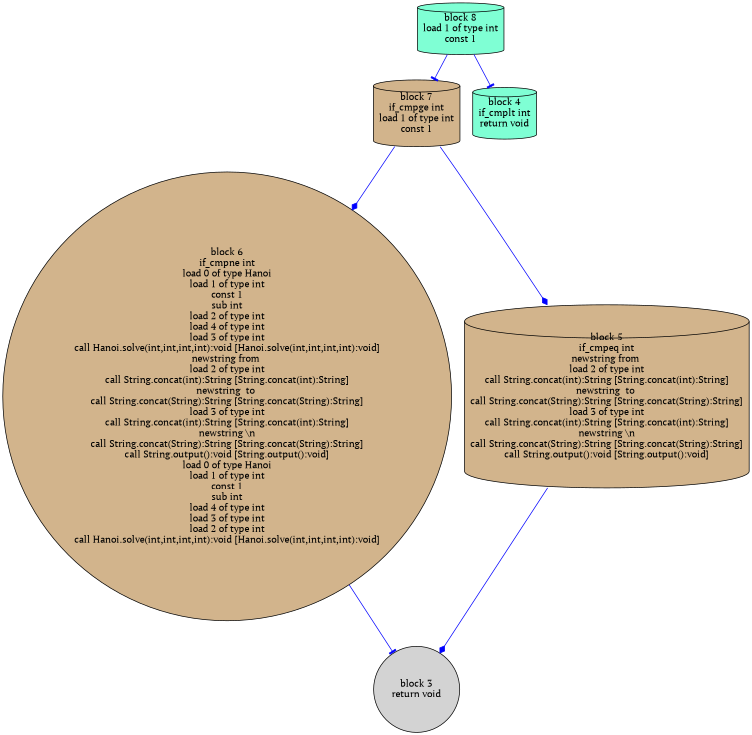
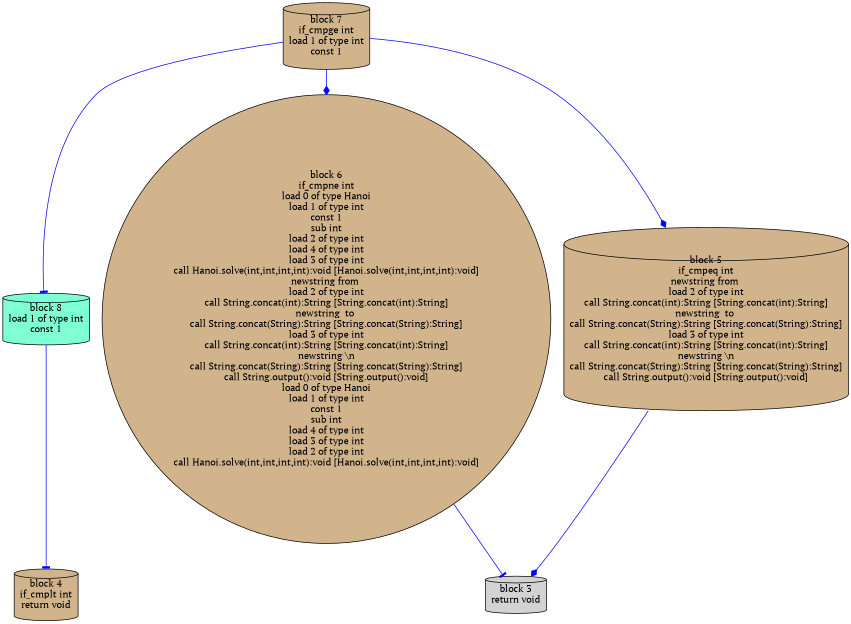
  digraph {
    fontname="PT Serif"
    node [fillcolor=tan fontname="PT Serif" shape=cylinder style=filled]
    edge [arrowhead=tee color=blue fontname="PT Serif" fontsize=8]
    n1 [fillcolor=aquamarine label="block 8\nload 1 of type int\nconst 1"]
    n2 [label="block 7\nif_cmpge int\nload 1 of type int\nconst 1"]
-   n3 [fillcolor=aquamarine label="block 4\nif_cmplt int\nreturn void"]
+   n3 [label="block 4\nif_cmplt int\nreturn void"]
    n4 [label="block 6\nif_cmpne int\nload 0 of type Hanoi\nload 1 of type int\nconst 1\nsub int\nload 2 of type int\nload 4 of type int\nload 3 of type int\ncall Hanoi.solve(int,int,int,int):void [Hanoi.solve(int,int,int,int):void]\nnewstring from \nload 2 of type int\ncall String.concat(int):String [String.concat(int):String]\nnewstring  to \ncall String.concat(String):String [String.concat(String):String]\nload 3 of type int\ncall String.concat(int):String [String.concat(int):String]\nnewstring \\n\ncall String.concat(String):String [String.concat(String):String]\ncall String.output():void [String.output():void]\nload 0 of type Hanoi\nload 1 of type int\nconst 1\nsub int\nload 4 of type int\nload 3 of type int\nload 2 of type int\ncall Hanoi.solve(int,int,int,int):void [Hanoi.solve(int,int,int,int):void]" shape=circle]
    n5 [label="block 5\nif_cmpeq int\nnewstring from \nload 2 of type int\ncall String.concat(int):String [String.concat(int):String]\nnewstring  to \ncall String.concat(String):String [String.concat(String):String]\nload 3 of type int\ncall String.concat(int):String [String.concat(int):String]\nnewstring \\n\ncall String.concat(String):String [String.concat(String):String]\ncall String.output():void [String.output():void]"]
-   n6 [fillcolor=lightgrey label="block 3\nreturn void" shape=circle]
-   n1 -> n2
+   n6 [fillcolor=lightgrey label="block 3\nreturn void"]
+   n2 -> n1
    n1 -> n3
    n2 -> n4 [arrowhead=diamond]
    n2 -> n5 [arrowhead=diamond]
    n4 -> n6
    n5 -> n6 [arrowhead=diamond]
  }
